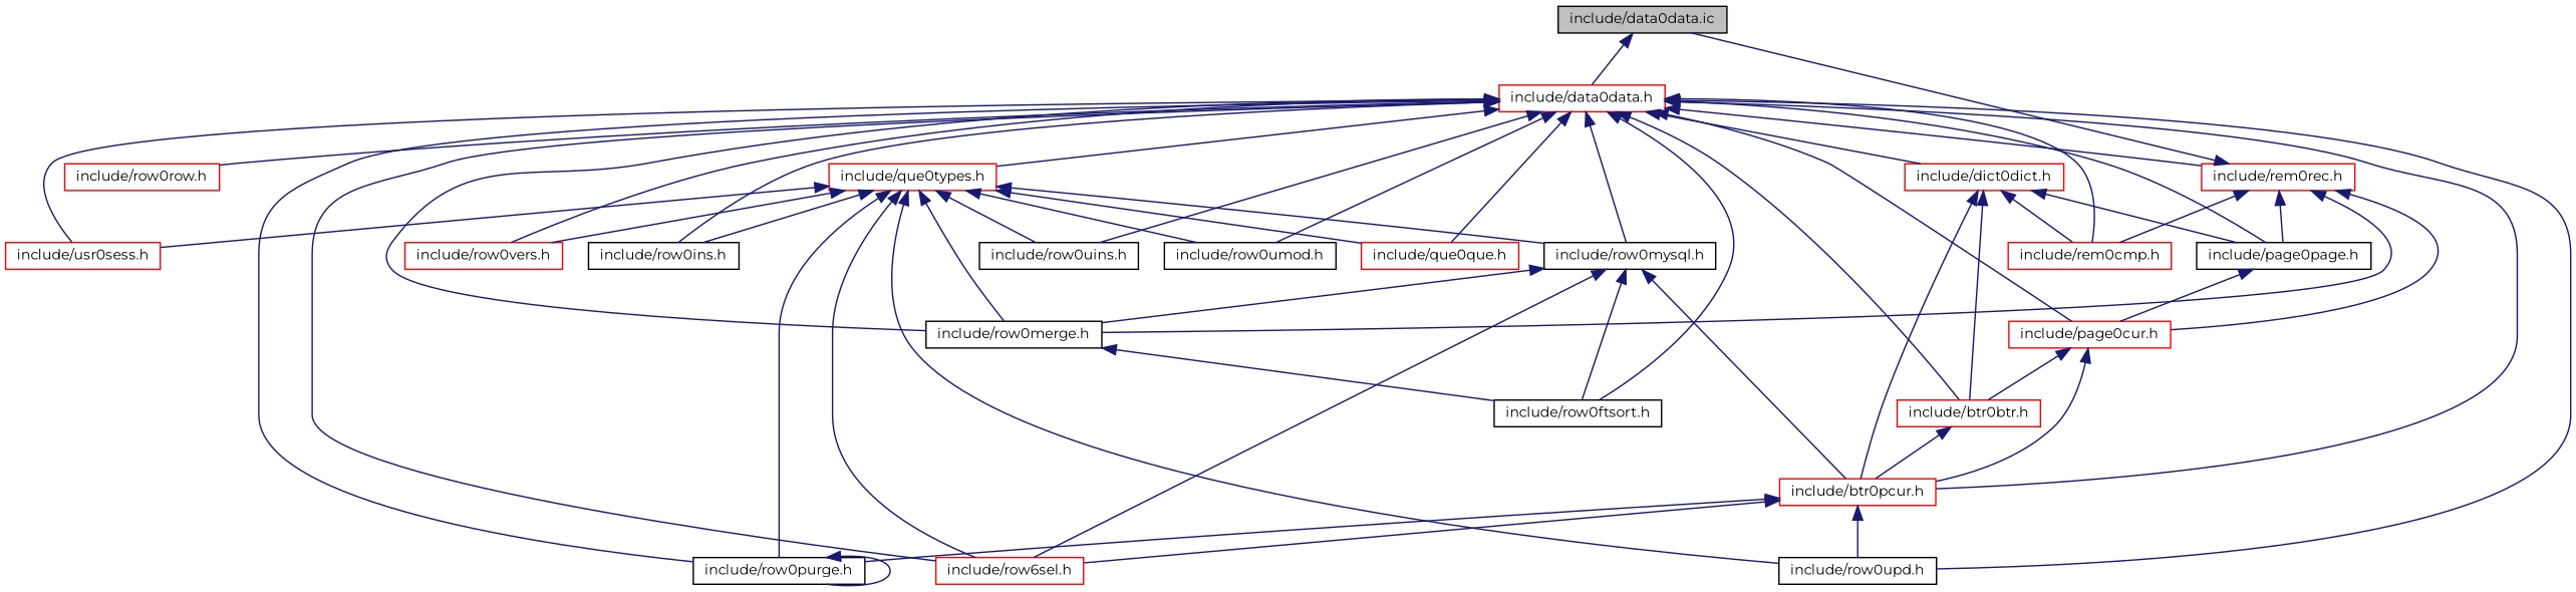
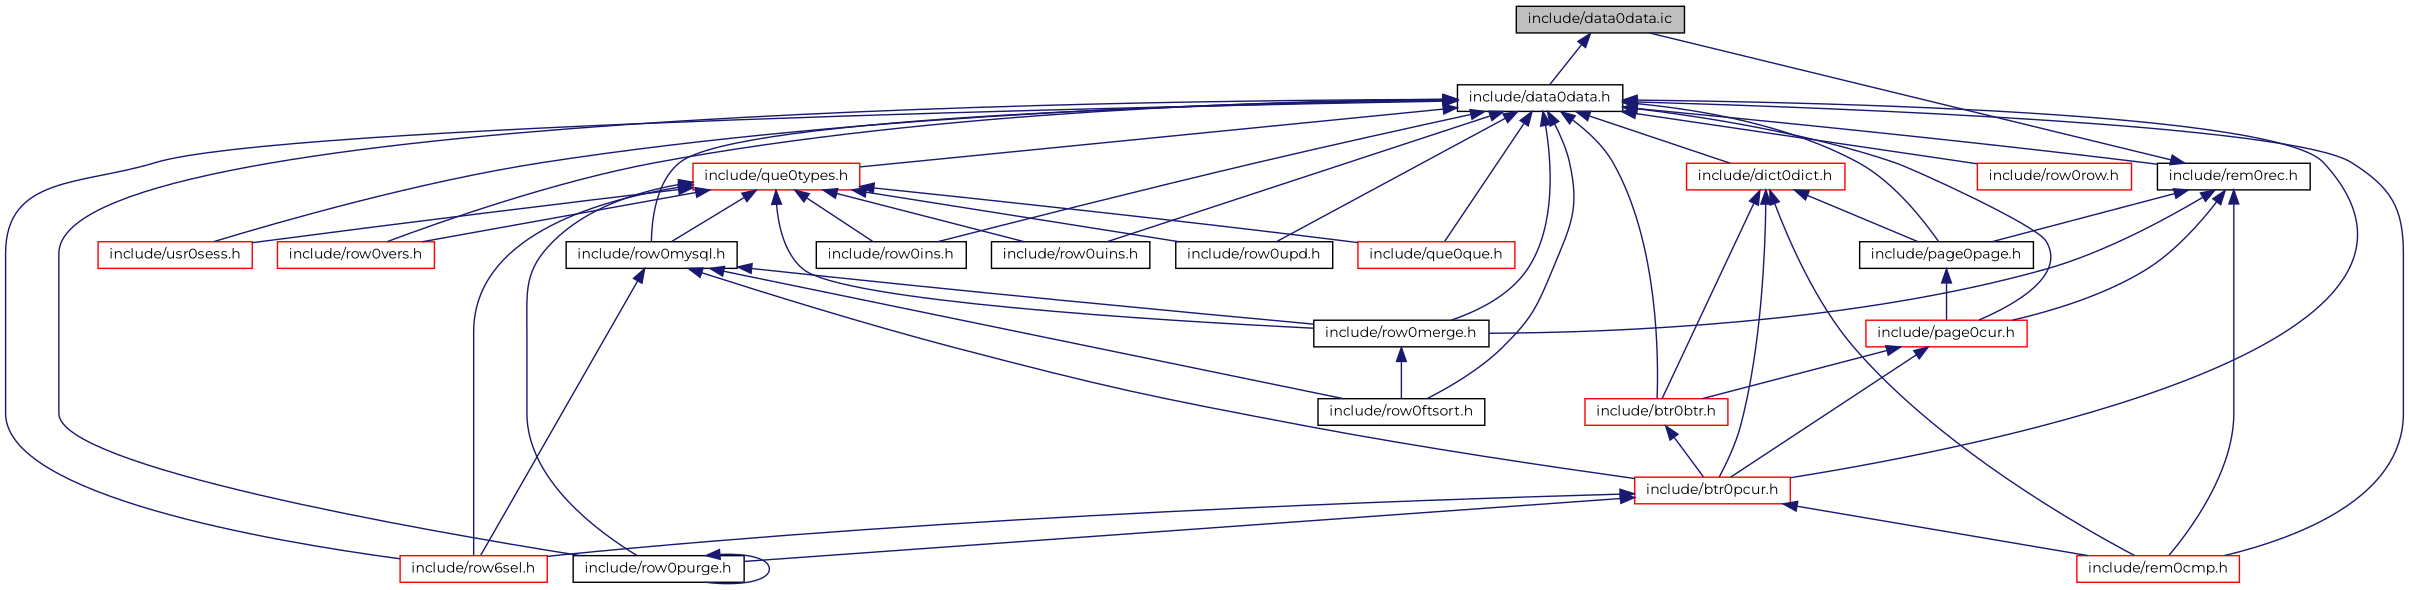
  digraph {
    fontname=Montserrat
    node [color=red fontname=Montserrat fontsize=10 shape=record]
    edge [color=midnightblue dir=back fontname=Montserrat fontsize=10 labelfontname=FreeSans labelfontsize=10 style=solid]
    n1 [color=black fillcolor=grey75 fontcolor=black height=0.2 label="include/data0data.ic" style=filled width=0.4]
-   n2 [height=0.2 label="include/data0data.h" width=0.4]
+   n2 [color=black height=0.2 label="include/data0data.h" width=0.4]
    n3 [height=0.2 label="include/que0que.h" width=0.4]
    n4 [height=0.2 label="include/que0types.h" width=0.4]
    n5 [height=0.2 label="include/usr0sess.h" width=0.4]
    n6 [height=0.2 label="include/row0row.h" width=0.4]
    n7 [height=0.2 label="include/row0vers.h" width=0.4]
    n8 [height=0.2 label="include/row6sel.h" width=0.4]
    n9 [color=black height=0.2 label="include/row0mysql.h" width=0.4]
    n10 [color=black height=0.2 label="include/row0ftsort.h" width=0.4]
    n11 [color=black height=0.2 label="include/row0merge.h" width=0.4]
    n12 [color=black height=0.2 label="include/row0ins.h" width=0.4]
    n13 [color=black height=0.2 label="include/row0purge.h" width=0.4]
    n14 [color=black height=0.2 label="include/row0uins.h" width=0.4]
-   n15 [color=black height=0.2 label="include/row0umod.h" width=0.4]
    n16 [color=black height=0.2 label="include/row0upd.h" width=0.4]
-   n17 [height=0.2 label="include/rem0rec.h" width=0.4]
+   n17 [color=black height=0.2 label="include/rem0rec.h" width=0.4]
    n18 [color=black height=0.2 label="include/page0page.h" width=0.4]
    n19 [height=0.2 label="include/page0cur.h" width=0.4]
    n20 [height=0.2 label="include/btr0btr.h" width=0.4]
    n21 [height=0.2 label="include/btr0pcur.h" width=0.4]
    n22 [height=0.2 label="include/rem0cmp.h" width=0.4]
    n23 [height=0.2 label="include/dict0dict.h" width=0.4]
    n1 -> n2
    n2 -> n3
    n2 -> n4
    n2 -> n5
    n2 -> n6
    n2 -> n7
    n2 -> n8
    n2 -> n9
    n2 -> n10
    n2 -> n11
    n2 -> n12
    n2 -> n13
    n2 -> n14
-   n2 -> n15
    n2 -> n16
    n2 -> n17
    n2 -> n18
    n2 -> n19
    n2 -> n20
    n2 -> n21
    n2 -> n22
    n2 -> n23
    n4 -> n3
    n4 -> n5
    n4 -> n7
    n4 -> n8
    n4 -> n9
    n4 -> n11
    n4 -> n12
    n4 -> n13
    n4 -> n14
-   n4 -> n15
    n4 -> n16
    n9 -> n8
    n9 -> n10
    n9 -> n11
    n9 -> n21
    n11 -> n10
    n13 -> n13
    n17 -> n1
    n17 -> n11
    n17 -> n18
    n17 -> n19
    n17 -> n22
    n18 -> n19
    n19 -> n20
    n19 -> n21
    n20 -> n21
    n21 -> n8
    n21 -> n13
-   n21 -> n16
+   n21 -> n22
    n23 -> n18
    n23 -> n20
    n23 -> n21
    n23 -> n22
  }
